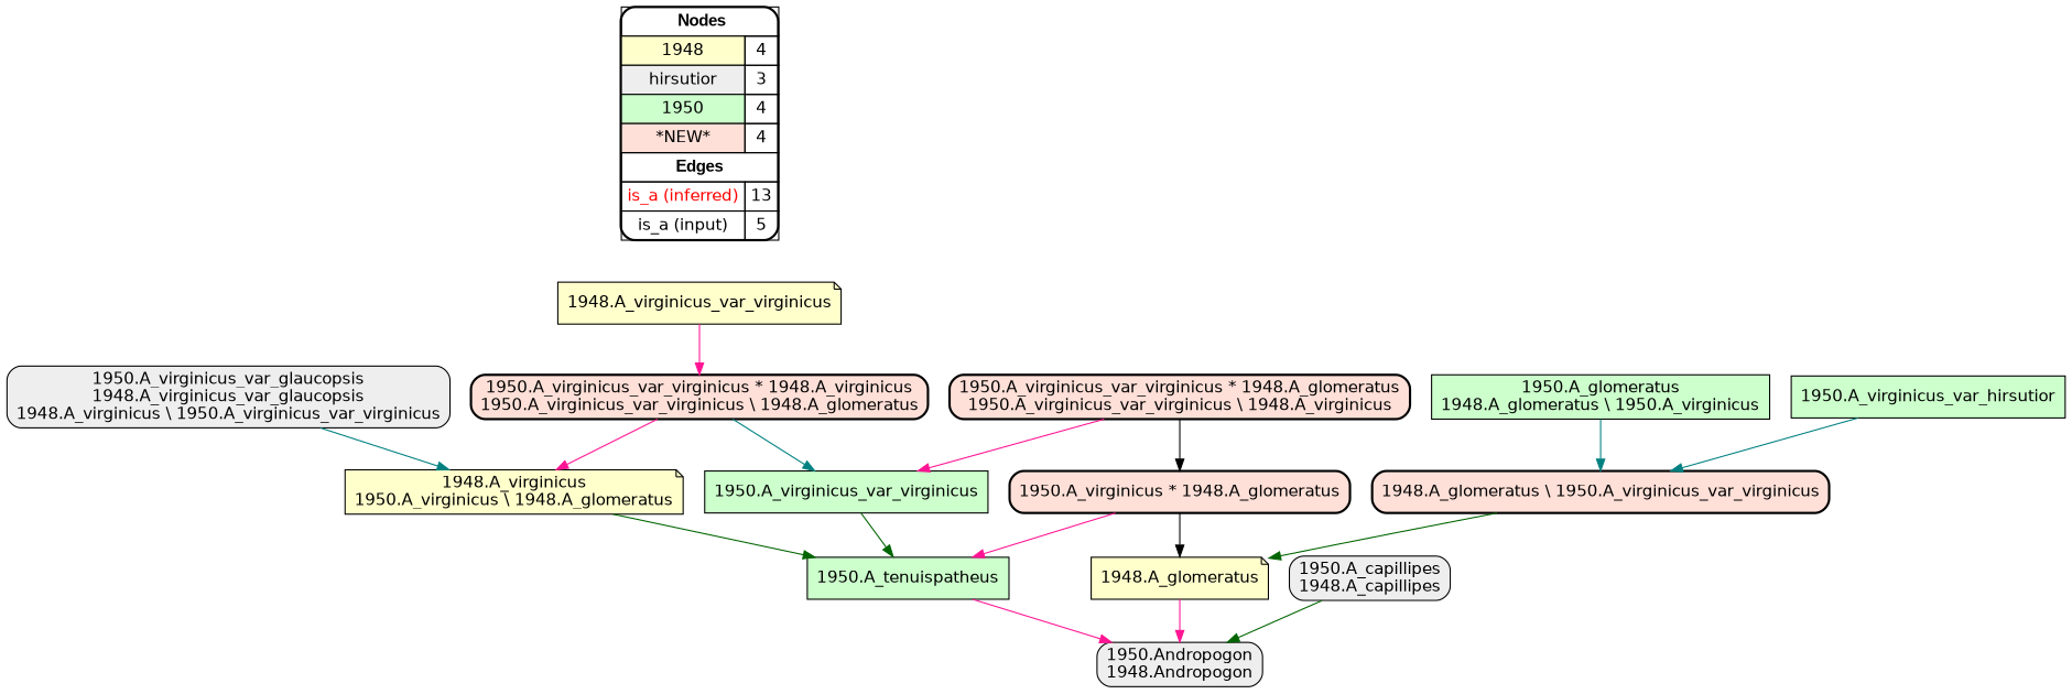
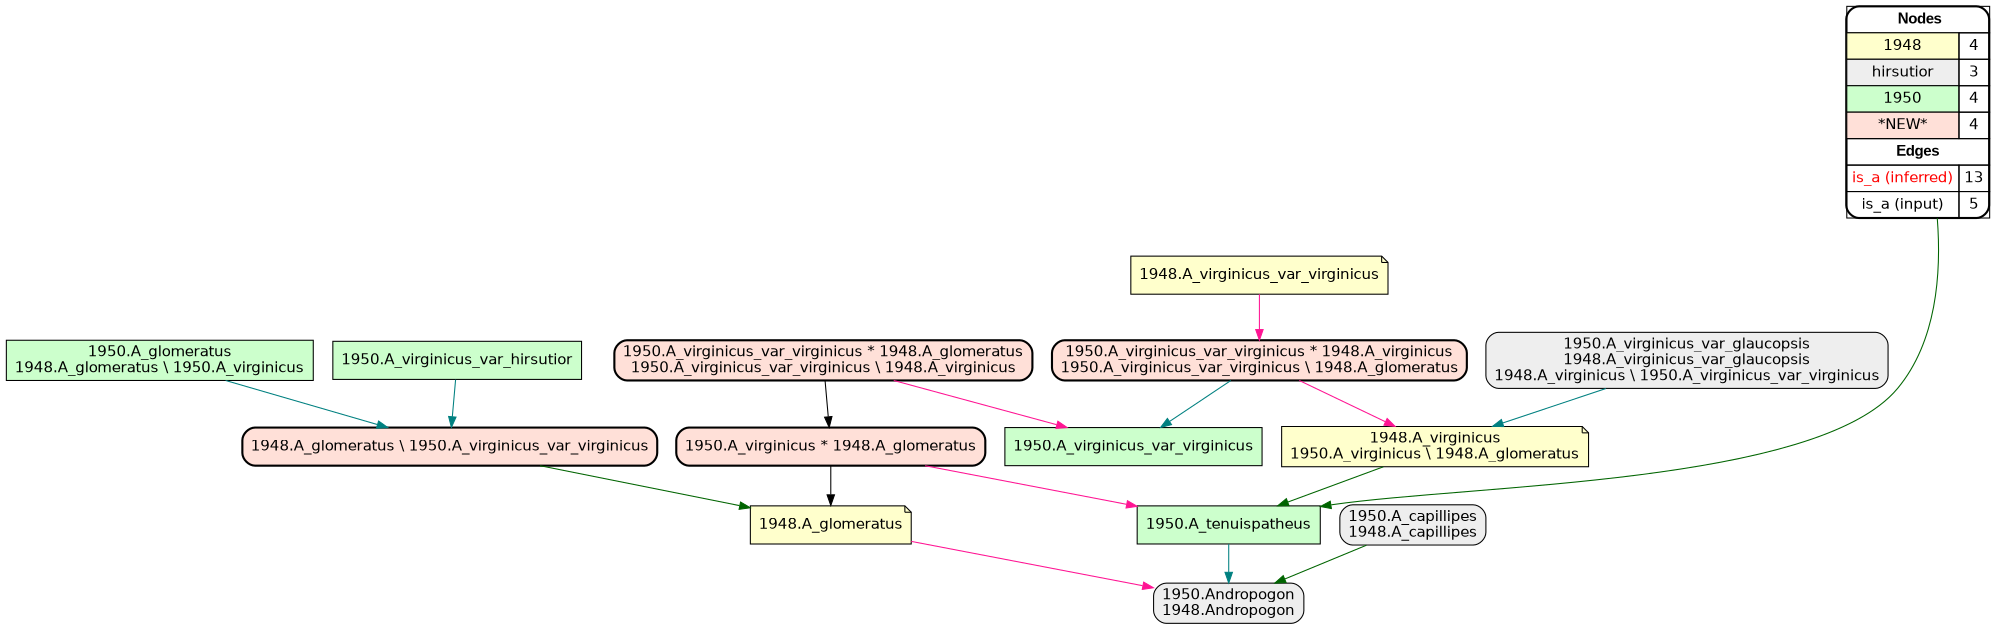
  digraph {
    rankdir=TB
    node [fillcolor="#FFE0D8" fontname=helvetica shape=box style=filled]
    edge [arrowhead=normal color=deeppink constraint=true penwidth=1 style=solid]
    n1 [fillcolor=white label=<   <TABLE BORDER="0" CELLBORDER="1" CELLSPACING="0" CELLPADDING="4">  <TR> <TD COLSPAN="2"><font face="Arial Black"> Nodes</font></TD> </TR>  <TR>   <TD bgcolor="#FFFFCC" fontname="helvetica">1948</TD>   <TD>4</TD>   </TR>  <TR>   <TD bgcolor="#EEEEEE" fontname="helvetica">hirsutior</TD>   <TD>3</TD>   </TR>  <TR>   <TD bgcolor="#CCFFCC" fontname="helvetica">1950</TD>   <TD>4</TD>   </TR>  <TR>   <TD bgcolor="#FFE0D8" fontname="helvetica">*NEW*</TD>   <TD>4</TD>   </TR>  <TR> <TD COLSPAN="2"><font face = "Arial Black"> Edges </font></TD> </TR>  <TR>   <TD><font color ="#FF0000">is_a (inferred)</font></TD><TD>13</TD> </TR> <TR>   <TD><font color ="#000000">is_a (input)</font></TD><TD>5</TD> </TR> </TABLE>   > margin=0 style="filled,rounded,bold"]
    "1948.A_virginicus_var_virginicus" [fillcolor="#FFFFCC" shape=note]
    "1950.A_virginicus_var_virginicus * 1948.A_virginicus\n1950.A_virginicus_var_virginicus \\ 1948.A_glomeratus" [style="filled,rounded,bold"]
    "1948.A_virginicus\n1950.A_virginicus \\ 1948.A_glomeratus" [fillcolor="#FFFFCC" shape=note]
    "1950.A_virginicus_var_virginicus" [fillcolor="#CCFFCC"]
    n6 [fillcolor="#CCFFCC" label="1950.A_tenuispatheus"]
    "1950.Andropogon\n1948.Andropogon" [fillcolor="#EEEEEE" style="filled,rounded"]
    "1948.A_glomeratus" [fillcolor="#FFFFCC" shape=note]
    "1950.A_capillipes\n1948.A_capillipes" [fillcolor="#EEEEEE" style="filled,rounded"]
    "1950.A_virginicus_var_glaucopsis\n1948.A_virginicus_var_glaucopsis\n1948.A_virginicus \\ 1950.A_virginicus_var_virginicus" [fillcolor="#EEEEEE" style="filled,rounded"]
    "1950.A_virginicus_var_hirsutior" [fillcolor="#CCFFCC"]
    "1948.A_glomeratus \\ 1950.A_virginicus_var_virginicus" [style="filled,rounded,bold"]
    "1950.A_virginicus * 1948.A_glomeratus" [style="filled,rounded,bold"]
    "1950.A_glomeratus\n1948.A_glomeratus \\ 1950.A_virginicus" [fillcolor="#CCFFCC"]
    "1950.A_virginicus_var_virginicus * 1948.A_glomeratus\n1950.A_virginicus_var_virginicus \\ 1948.A_virginicus" [style="filled,rounded,bold"]
    subgraph sub_1 {
      rank=source
      n1
    }
    "1948.A_virginicus_var_virginicus" -> "1950.A_virginicus_var_virginicus * 1948.A_virginicus\n1950.A_virginicus_var_virginicus \\ 1948.A_glomeratus"
    "1950.A_virginicus_var_virginicus * 1948.A_virginicus\n1950.A_virginicus_var_virginicus \\ 1948.A_glomeratus" -> "1948.A_virginicus\n1950.A_virginicus \\ 1948.A_glomeratus"
    "1950.A_virginicus_var_virginicus * 1948.A_virginicus\n1950.A_virginicus_var_virginicus \\ 1948.A_glomeratus" -> "1950.A_virginicus_var_virginicus" [color=teal]
    "1948.A_virginicus\n1950.A_virginicus \\ 1948.A_glomeratus" -> n6 [color=darkgreen]
-   "1950.A_virginicus_var_virginicus" -> n6 [color=darkgreen]
-   n6 -> "1950.Andropogon\n1948.Andropogon"
+   n1 -> n6 [color=darkgreen]
+   n6 -> "1950.Andropogon\n1948.Andropogon" [color=teal]
    "1948.A_glomeratus" -> "1950.Andropogon\n1948.Andropogon"
    "1950.A_capillipes\n1948.A_capillipes" -> "1950.Andropogon\n1948.Andropogon" [color=darkgreen]
    "1950.A_virginicus_var_glaucopsis\n1948.A_virginicus_var_glaucopsis\n1948.A_virginicus \\ 1950.A_virginicus_var_virginicus" -> "1948.A_virginicus\n1950.A_virginicus \\ 1948.A_glomeratus" [color=teal]
    "1950.A_virginicus_var_hirsutior" -> "1948.A_glomeratus \\ 1950.A_virginicus_var_virginicus" [color=teal]
    "1948.A_glomeratus \\ 1950.A_virginicus_var_virginicus" -> "1948.A_glomeratus" [color=darkgreen]
    "1950.A_virginicus * 1948.A_glomeratus" -> n6
    "1950.A_virginicus * 1948.A_glomeratus" -> "1948.A_glomeratus" [color=black]
    "1950.A_glomeratus\n1948.A_glomeratus \\ 1950.A_virginicus" -> "1948.A_glomeratus \\ 1950.A_virginicus_var_virginicus" [color=teal]
    "1950.A_virginicus_var_virginicus * 1948.A_glomeratus\n1950.A_virginicus_var_virginicus \\ 1948.A_virginicus" -> "1950.A_virginicus_var_virginicus"
    "1950.A_virginicus_var_virginicus * 1948.A_glomeratus\n1950.A_virginicus_var_virginicus \\ 1948.A_virginicus" -> "1950.A_virginicus * 1948.A_glomeratus" [color=black]
  }
